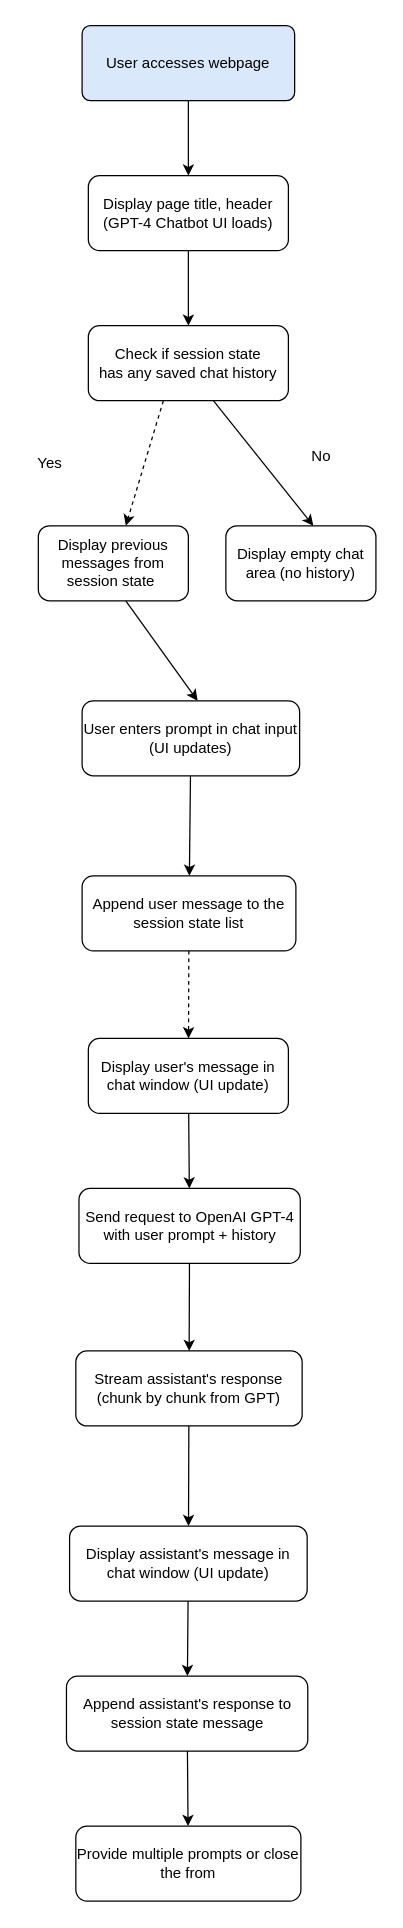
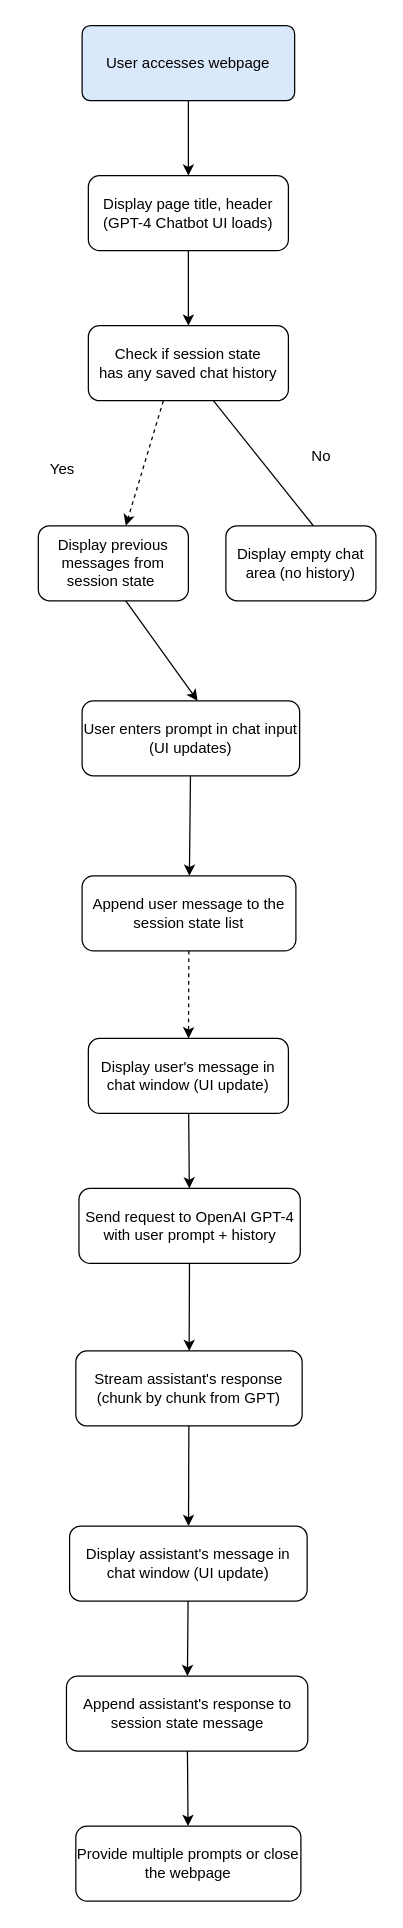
  <mxCell id="0" />
  <mxCell id="1" parent="0" />
  <mxCell id="2" value="" style="edgeStyle=none;html=1;" edge="1" parent="1" source="3" target="5"><mxGeometry relative="1" as="geometry" /></mxCell>
  <mxCell id="3" value="User accesses webpage" style="rounded=1;whiteSpace=wrap;html=1;direction=west;rotation=0;arcSize=11;fillColor=#dae8fc;" vertex="1" parent="1"><mxGeometry x="65" y="20" width="170" height="60" as="geometry" /></mxCell>
  <mxCell id="4" value="" style="edgeStyle=none;html=1;" edge="1" parent="1" source="5" target="6"><mxGeometry relative="1" as="geometry" /></mxCell>
  <mxCell id="5" value="Display page title, header (GPT-4 Chatbot UI loads)" style="rounded=1;whiteSpace=wrap;html=1;" vertex="1" parent="1"><mxGeometry x="70" y="140" width="160" height="60" as="geometry" /></mxCell>
  <mxCell id="6" value="Check if session state has&amp;nbsp;any saved chat history" style="rounded=1;whiteSpace=wrap;html=1;" vertex="1" parent="1"><mxGeometry x="70" y="260" width="160" height="60" as="geometry" /></mxCell>
  <mxCell id="7" value="Display previous messages from session state&amp;nbsp;" style="rounded=1;whiteSpace=wrap;html=1;" vertex="1" parent="1"><mxGeometry x="30" y="420" width="120" height="60" as="geometry" /></mxCell>
  <mxCell id="8" value="Display empty chat area (no history)" style="rounded=1;whiteSpace=wrap;html=1;" vertex="1" parent="1"><mxGeometry x="180" y="420" width="120" height="60" as="geometry" /></mxCell>
  <mxCell id="9" value="" style="edgeStyle=none;html=1;" edge="1" parent="1" source="10" target="14"><mxGeometry relative="1" as="geometry" /></mxCell>
  <mxCell id="10" value="User enters prompt in chat input (UI updates)" style="rounded=1;whiteSpace=wrap;html=1;" vertex="1" parent="1"><mxGeometry x="65" y="560" width="174" height="60" as="geometry" /></mxCell>
  <mxCell id="11" value="" style="edgeStyle=none;html=1;" edge="1" parent="1" source="12" target="16"><mxGeometry relative="1" as="geometry" /></mxCell>
  <mxCell id="12" value="Display user's message in chat window (UI update)" style="rounded=1;whiteSpace=wrap;html=1;" vertex="1" parent="1"><mxGeometry x="70" y="830" width="160" height="60" as="geometry" /></mxCell>
  <mxCell id="13" value="" style="edgeStyle=none;html=1;dashed=1;" edge="1" parent="1" source="14" target="12"><mxGeometry relative="1" as="geometry" /></mxCell>
  <mxCell id="14" value="Append user message to the session state list" style="rounded=1;whiteSpace=wrap;html=1;" vertex="1" parent="1"><mxGeometry x="65" y="700" width="171" height="60" as="geometry" /></mxCell>
  <mxCell id="15" value="" style="edgeStyle=none;html=1;" edge="1" parent="1" source="16" target="18"><mxGeometry relative="1" as="geometry" /></mxCell>
  <mxCell id="16" value="Send request to OpenAI GPT-4 with user prompt + history" style="rounded=1;whiteSpace=wrap;html=1;" vertex="1" parent="1"><mxGeometry x="62.5" y="950" width="177" height="60" as="geometry" /></mxCell>
  <mxCell id="17" value="" style="edgeStyle=none;html=1;" edge="1" parent="1" source="18" target="20"><mxGeometry relative="1" as="geometry" /></mxCell>
  <mxCell id="18" value="Stream assistant's response (chunk by chunk from GPT)" style="rounded=1;whiteSpace=wrap;html=1;" vertex="1" parent="1"><mxGeometry x="60" y="1080" width="181" height="60" as="geometry" /></mxCell>
  <mxCell id="19" value="" style="edgeStyle=none;html=1;" edge="1" parent="1" source="20" target="22"><mxGeometry relative="1" as="geometry" /></mxCell>
  <mxCell id="20" value="Display assistant's message in chat window (UI update)" style="rounded=1;whiteSpace=wrap;html=1;" vertex="1" parent="1"><mxGeometry x="55" y="1220" width="190" height="60" as="geometry" /></mxCell>
  <mxCell id="21" value="" style="edgeStyle=none;html=1;" edge="1" parent="1" source="22" target="23"><mxGeometry relative="1" as="geometry" /></mxCell>
  <mxCell id="22" value="Append assistant's response to session state message" style="rounded=1;whiteSpace=wrap;html=1;" vertex="1" parent="1"><mxGeometry x="52.5" y="1340" width="193" height="60" as="geometry" /></mxCell>
- <mxCell id="23" value="Provide multiple prompts or close the from" style="rounded=1;whiteSpace=wrap;html=1;" vertex="1" parent="1"><mxGeometry x="60" y="1460" width="180" height="60" as="geometry" /></mxCell>
+ <mxCell id="23" value="Provide multiple prompts or close the webpage" style="rounded=1;whiteSpace=wrap;html=1;" vertex="1" parent="1"><mxGeometry x="60" y="1460" width="180" height="60" as="geometry" /></mxCell>
  <mxCell id="24" value="" style="endArrow=classic;html=1;entryX=0.583;entryY=0;entryDx=0;entryDy=0;entryPerimeter=0;exitX=0.375;exitY=1;exitDx=0;exitDy=0;exitPerimeter=0;dashed=1;" edge="1" parent="1" source="6" target="7"><mxGeometry width="50" height="50" relative="1" as="geometry"><mxPoint x="130" y="410" as="sourcePoint" /><mxPoint x="180" y="360" as="targetPoint" /></mxGeometry></mxCell>
- <mxCell id="25" value="" style="endArrow=classic;html=1;entryX=0.583;entryY=0;entryDx=0;entryDy=0;entryPerimeter=0;exitX=0.625;exitY=1;exitDx=0;exitDy=0;exitPerimeter=0;" edge="1" parent="1" source="6" target="8"><mxGeometry width="50" height="50" relative="1" as="geometry"><mxPoint x="180" y="330" as="sourcePoint" /><mxPoint x="39.96" y="430" as="targetPoint" /></mxGeometry></mxCell>
- <mxCell id="26" value="Yes" style="text;html=1;strokeColor=none;fillColor=none;align=center;verticalAlign=middle;whiteSpace=wrap;rounded=0;" vertex="1" parent="1"><mxGeometry x="10" y="355" width="59" height="30" as="geometry" /></mxCell>
+ <mxCell id="25" value="" style="endArrow=none;html=1;entryX=0.583;entryY=0;entryDx=0;entryDy=0;entryPerimeter=0;exitX=0.625;exitY=1;exitDx=0;exitDy=0;exitPerimeter=0;" edge="1" parent="1" source="6" target="8"><mxGeometry width="50" height="50" relative="1" as="geometry"><mxPoint x="180" y="330" as="sourcePoint" /><mxPoint x="39.96" y="430" as="targetPoint" /></mxGeometry></mxCell>
+ <mxCell id="26" value="Yes" style="text;html=1;strokeColor=none;fillColor=none;align=center;verticalAlign=middle;whiteSpace=wrap;rounded=0;" vertex="1" parent="1"><mxGeometry x="20" y="360" width="59" height="30" as="geometry" /></mxCell>
  <mxCell id="27" value="No" style="text;html=1;strokeColor=none;fillColor=none;align=center;verticalAlign=middle;whiteSpace=wrap;rounded=0;" vertex="1" parent="1"><mxGeometry x="230" y="350" width="53" height="30" as="geometry" /></mxCell>
  <mxCell id="28" value="" style="endArrow=classic;html=1;entryX=0.531;entryY=0;entryDx=0;entryDy=0;entryPerimeter=0;exitX=0.583;exitY=1;exitDx=0;exitDy=0;exitPerimeter=0;" edge="1" parent="1" source="7" target="10"><mxGeometry width="50" height="50" relative="1" as="geometry"><mxPoint x="140" y="330" as="sourcePoint" /><mxPoint x="39.96" y="430" as="targetPoint" /></mxGeometry></mxCell>
